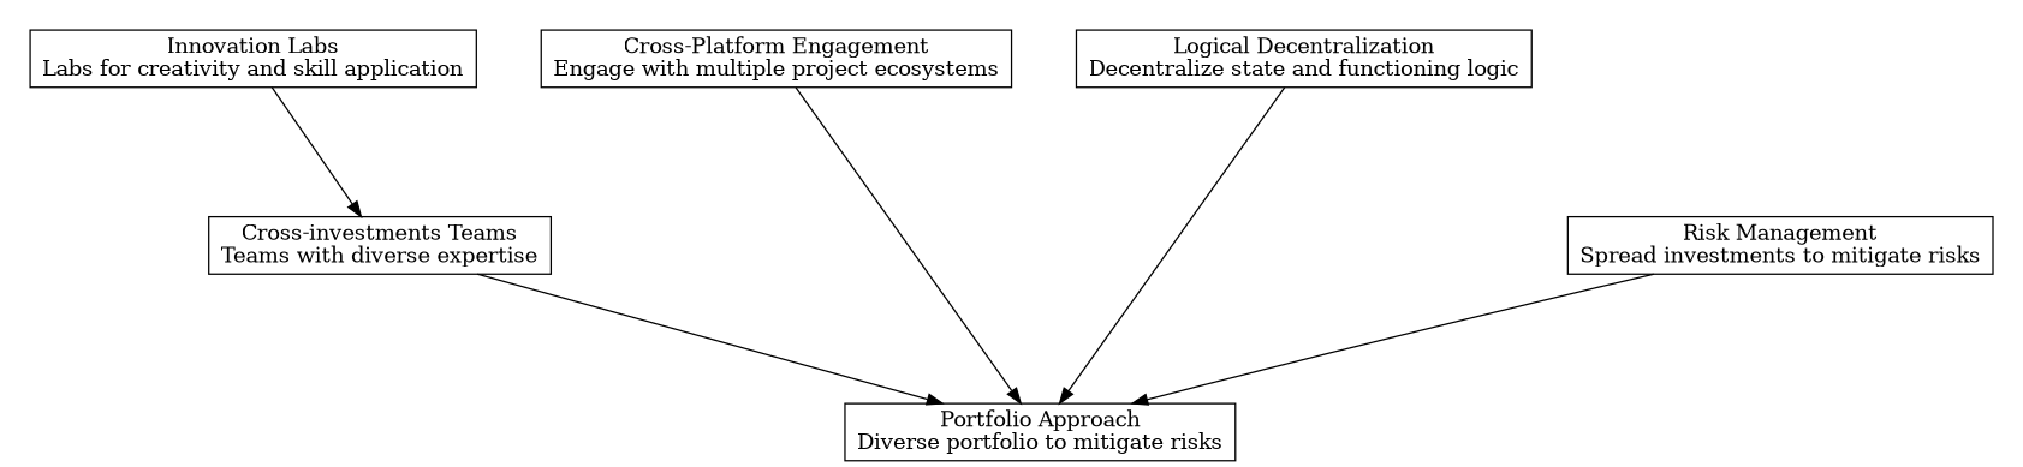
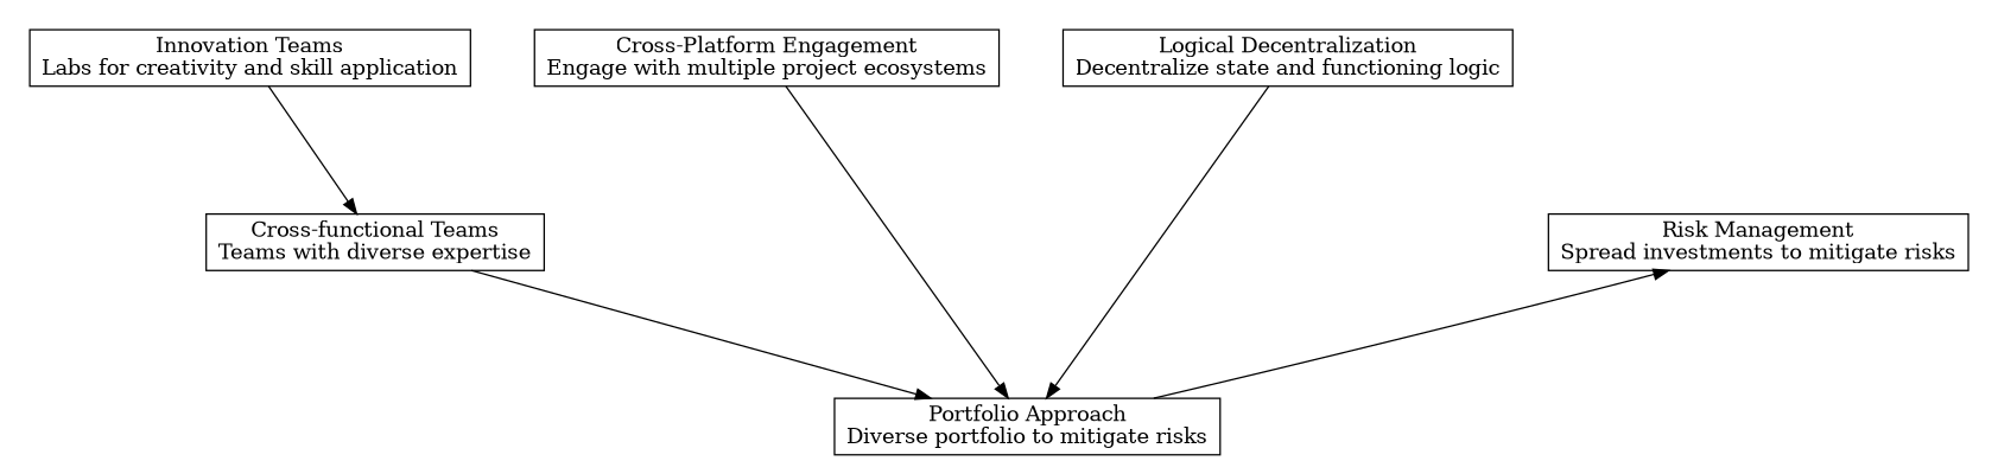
  digraph {
    nodesep=0.6
    rankdir=TB
    ranksep=1.2
    node [shape=box]
-   n1 [label="Cross-investments Teams\nTeams with diverse expertise"]
-   n2 [label="Innovation Labs\nLabs for creativity and skill application"]
+   n1 [label="Cross-functional Teams\nTeams with diverse expertise"]
+   n2 [label="Innovation Teams\nLabs for creativity and skill application"]
    n3 [label="Cross-Platform Engagement\nEngage with multiple project ecosystems"]
    n4 [label="Logical Decentralization\nDecentralize state and functioning logic"]
    n5 [label="Risk Management\nSpread investments to mitigate risks"]
    n6 [label="Portfolio Approach\nDiverse portfolio to mitigate risks"]
    subgraph cluster_1 {
      rank=max
      style=invis
      n1
      n2
      n3
      n4
    }
    subgraph cluster_2 {
      rank=min
      style=invis
      n5
    }
    n1 -> n6
    n2 -> n1
    n3 -> n6
    n4 -> n6
-   n5 -> n6
+   n6 -> n5
  }
